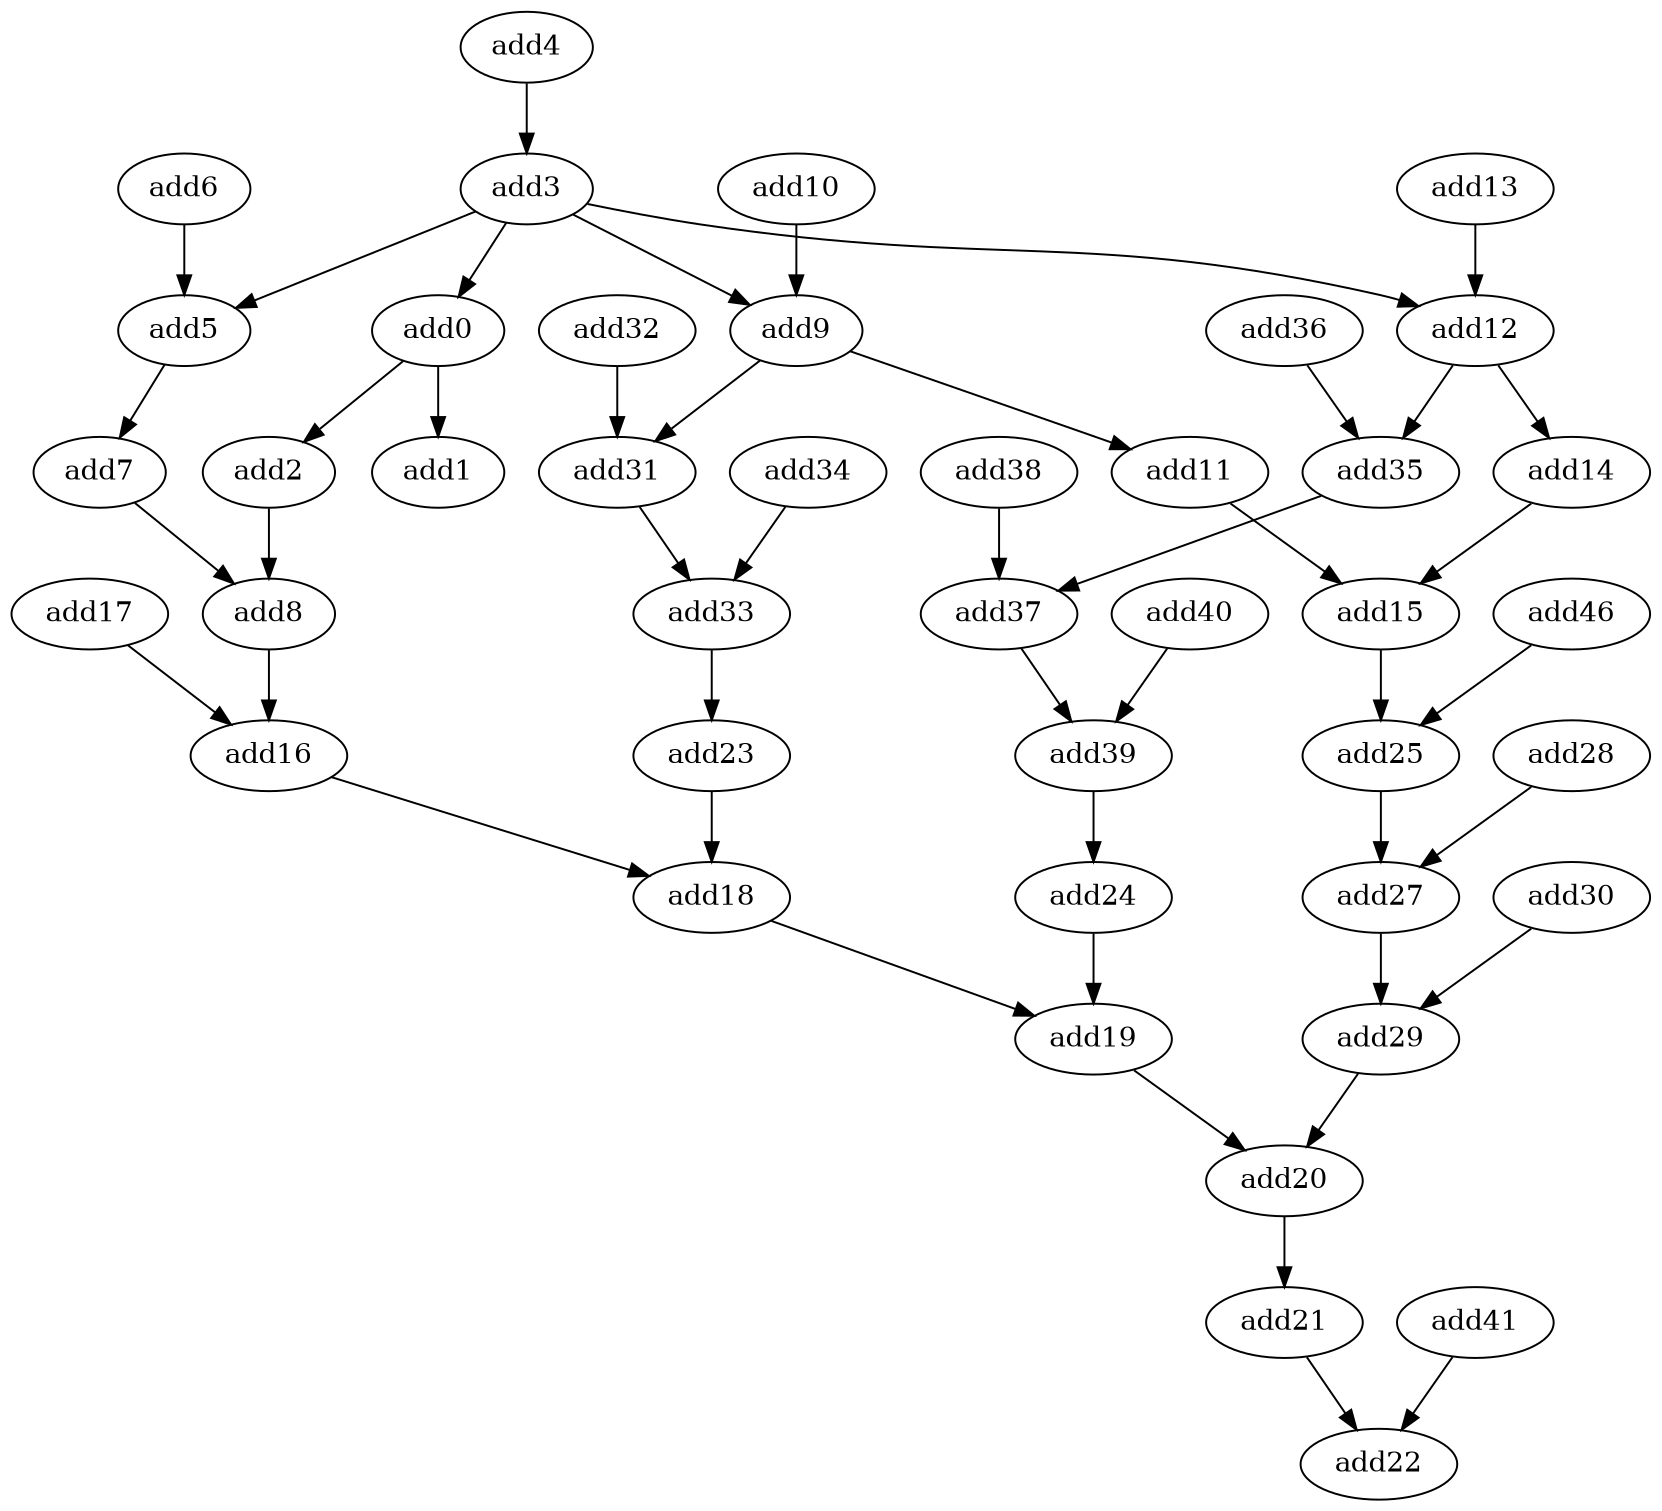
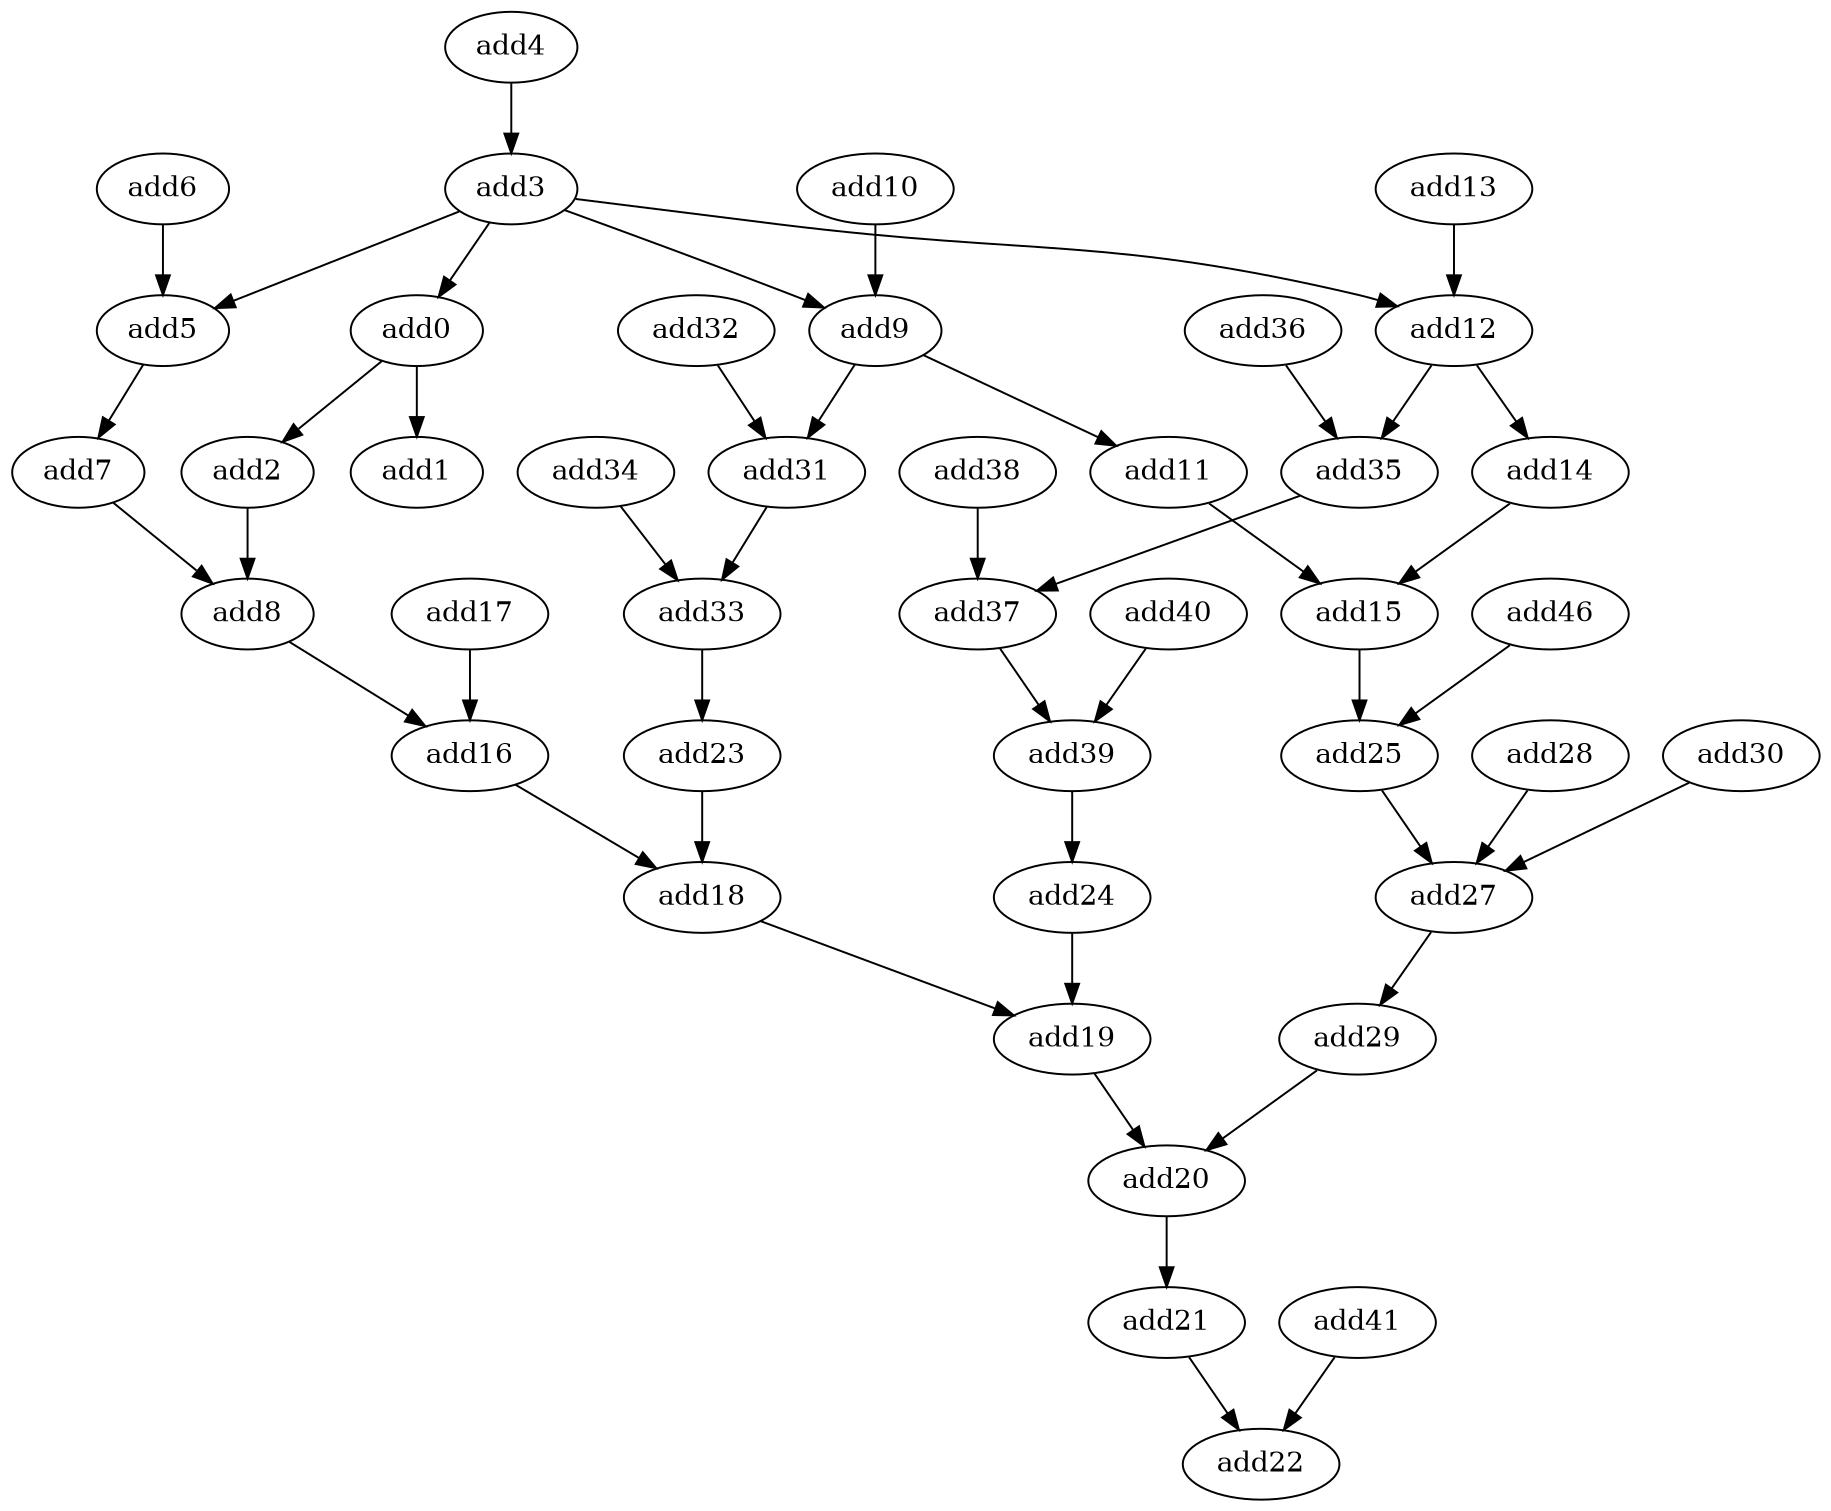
  digraph {
    node [opcode=add]
    add0
    add2
    add1
    add8
    add16
    add3
    add5
    add9
    add12
    add7
    add11
    add31
    add14
    add35
    add4
    add6
    add18
    add15
    add33
    add10
    add25
    add37
    add13
    add27
    add19
    add17
    add20
    add21
    add22
    add23
    add24
    add29
    n33 [label=add46]
    add28
    add30
    add32
    add34
    add39
    add36
    add38
    add40
    add41
    add0 -> add2
    add0 -> add1
    add2 -> add8
    add8 -> add16
    add16 -> add18
    add3 -> add0
    add3 -> add5
    add3 -> add9
    add3 -> add12
    add5 -> add7
    add9 -> add11
    add9 -> add31
    add12 -> add14
    add12 -> add35
    add7 -> add8
    add11 -> add15
    add31 -> add33
    add14 -> add15
    add35 -> add37
    add4 -> add3
    add6 -> add5
    add18 -> add19
    add15 -> add25
    add33 -> add23
    add10 -> add9
    add25 -> add27
    add37 -> add39
    add13 -> add12
    add27 -> add29
    add19 -> add20
    add17 -> add16
    add20 -> add21
    add21 -> add22
    add23 -> add18
    add24 -> add19
    add29 -> add20
    n33 -> add25
    add28 -> add27
-   add30 -> add29
+   add30 -> add27
    add32 -> add31
    add34 -> add33
    add39 -> add24
    add36 -> add35
    add38 -> add37
    add40 -> add39
    add41 -> add22
  }
